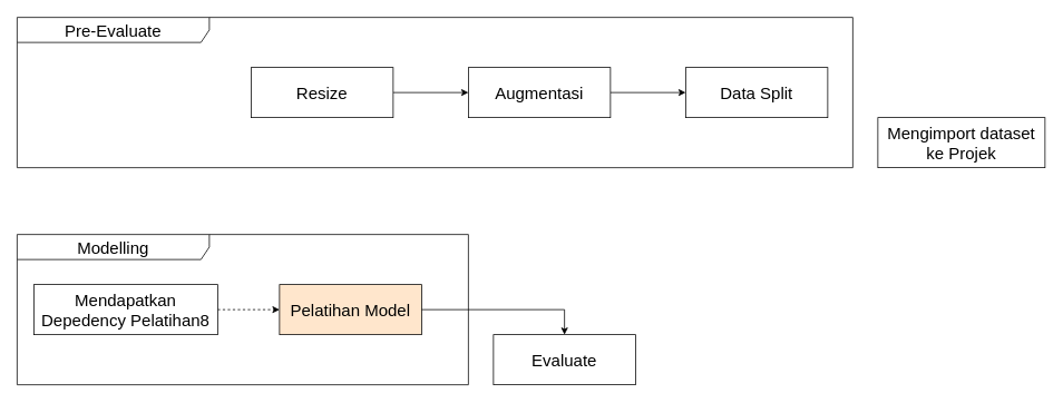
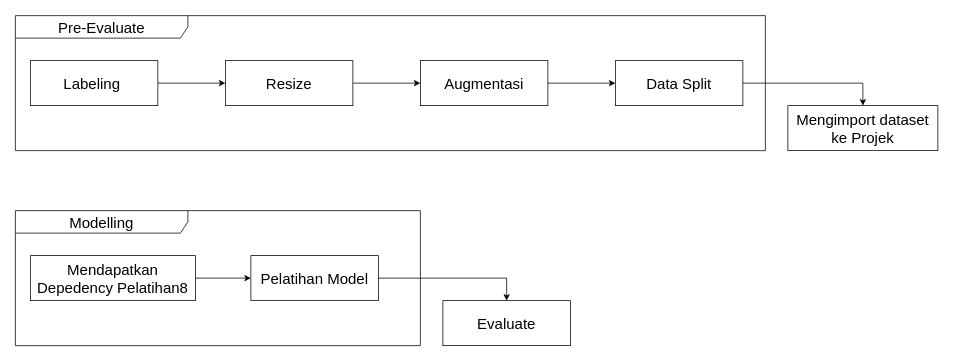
  <mxCell id="0" />
  <mxCell id="1" parent="0" />
  <mxCell id="2" value="&lt;font style=&quot;font-size: 20px;&quot;&gt;Pre-Evaluate&lt;/font&gt;" style="shape=umlFrame;whiteSpace=wrap;html=1;pointerEvents=0;recursiveResize=0;container=1;collapsible=0;width=230;height=30;" vertex="1" parent="1"><mxGeometry x="20" y="20" width="1000" height="180" as="geometry" /></mxCell>
+ <mxCell id="3" style="edgeStyle=orthogonalEdgeStyle;rounded=0;orthogonalLoop=1;jettySize=auto;html=1;entryX=0;entryY=0.5;entryDx=0;entryDy=0;" edge="1" parent="2" source="4" target="6"><mxGeometry relative="1" as="geometry" /></mxCell>
+ <mxCell id="4" value="&lt;font style=&quot;font-size: 20px;&quot;&gt;Labeling&amp;nbsp;&lt;/font&gt;" style="rounded=0;whiteSpace=wrap;html=1;" vertex="1" parent="2"><mxGeometry x="20" y="60" width="170" height="60" as="geometry" /></mxCell>
  <mxCell id="5" style="edgeStyle=orthogonalEdgeStyle;rounded=0;orthogonalLoop=1;jettySize=auto;html=1;entryX=0;entryY=0.5;entryDx=0;entryDy=0;" edge="1" parent="2" source="6" target="8"><mxGeometry relative="1" as="geometry" /></mxCell>
  <mxCell id="6" value="&lt;font style=&quot;font-size: 20px;&quot;&gt;Resize&lt;/font&gt;" style="rounded=0;whiteSpace=wrap;html=1;" vertex="1" parent="2"><mxGeometry x="280" y="60" width="170" height="60" as="geometry" /></mxCell>
  <mxCell id="7" style="edgeStyle=orthogonalEdgeStyle;rounded=0;orthogonalLoop=1;jettySize=auto;html=1;entryX=0;entryY=0.5;entryDx=0;entryDy=0;" edge="1" parent="2" source="8" target="9"><mxGeometry relative="1" as="geometry" /></mxCell>
  <mxCell id="8" value="&lt;font style=&quot;font-size: 20px;&quot;&gt;Augmentasi&lt;/font&gt;" style="rounded=0;whiteSpace=wrap;html=1;" vertex="1" parent="2"><mxGeometry x="540" y="60" width="170" height="60" as="geometry" /></mxCell>
  <mxCell id="9" value="&lt;font style=&quot;font-size: 20px;&quot;&gt;Data Split&lt;/font&gt;" style="rounded=0;whiteSpace=wrap;html=1;" vertex="1" parent="2"><mxGeometry x="800" y="60" width="170" height="60" as="geometry" /></mxCell>
  <mxCell id="10" value="&lt;font style=&quot;font-size: 20px;&quot;&gt;Mengimport dataset ke Projek&lt;/font&gt;" style="rounded=0;whiteSpace=wrap;html=1;" vertex="1" parent="1"><mxGeometry x="1050" y="140" width="200" height="60" as="geometry" /></mxCell>
+ <mxCell id="11" style="edgeStyle=orthogonalEdgeStyle;rounded=0;orthogonalLoop=1;jettySize=auto;html=1;entryX=0.5;entryY=0;entryDx=0;entryDy=0;" edge="1" parent="1" source="9" target="10"><mxGeometry relative="1" as="geometry" /></mxCell>
  <mxCell id="12" value="&lt;font style=&quot;font-size: 20px;&quot;&gt;Modelling&lt;/font&gt;" style="shape=umlFrame;whiteSpace=wrap;html=1;pointerEvents=0;recursiveResize=0;container=1;collapsible=0;width=230;height=30;" vertex="1" parent="1"><mxGeometry x="20" y="280" width="540" height="180" as="geometry" /></mxCell>
- <mxCell id="13" style="edgeStyle=orthogonalEdgeStyle;rounded=0;orthogonalLoop=1;jettySize=auto;html=1;entryX=0;entryY=0.5;entryDx=0;entryDy=0;dashed=1;" edge="1" parent="12" source="14" target="15"><mxGeometry relative="1" as="geometry" /></mxCell>
+ <mxCell id="13" style="edgeStyle=orthogonalEdgeStyle;rounded=0;orthogonalLoop=1;jettySize=auto;html=1;entryX=0;entryY=0.5;entryDx=0;entryDy=0;" edge="1" parent="12" source="14" target="15"><mxGeometry relative="1" as="geometry" /></mxCell>
  <mxCell id="14" value="&lt;font style=&quot;font-size: 20px;&quot;&gt;Mendapatkan Depedency Pelatihan8&lt;/font&gt;" style="rounded=0;whiteSpace=wrap;html=1;" vertex="1" parent="12"><mxGeometry x="20" y="60" width="220" height="60" as="geometry" /></mxCell>
- <mxCell id="15" value="&lt;font style=&quot;font-size: 20px;&quot;&gt;Pelatihan Model&lt;/font&gt;" style="rounded=0;whiteSpace=wrap;html=1;fillColor=#ffe6cc;" vertex="1" parent="12"><mxGeometry x="314" y="60" width="170" height="60" as="geometry" /></mxCell>
+ <mxCell id="15" value="&lt;font style=&quot;font-size: 20px;&quot;&gt;Pelatihan Model&lt;/font&gt;" style="rounded=0;whiteSpace=wrap;html=1;" vertex="1" parent="12"><mxGeometry x="314" y="60" width="170" height="60" as="geometry" /></mxCell>
  <mxCell id="16" value="&lt;font style=&quot;font-size: 20px;&quot;&gt;Evaluate&lt;/font&gt;" style="rounded=0;whiteSpace=wrap;html=1;" vertex="1" parent="1"><mxGeometry x="590" y="400" width="170" height="60" as="geometry" /></mxCell>
  <mxCell id="17" style="edgeStyle=orthogonalEdgeStyle;rounded=0;orthogonalLoop=1;jettySize=auto;html=1;entryX=0.5;entryY=0;entryDx=0;entryDy=0;exitX=1;exitY=0.5;exitDx=0;exitDy=0;" edge="1" parent="1" source="15" target="16"><mxGeometry relative="1" as="geometry"><mxPoint x="764" y="370" as="sourcePoint" /></mxGeometry></mxCell>
